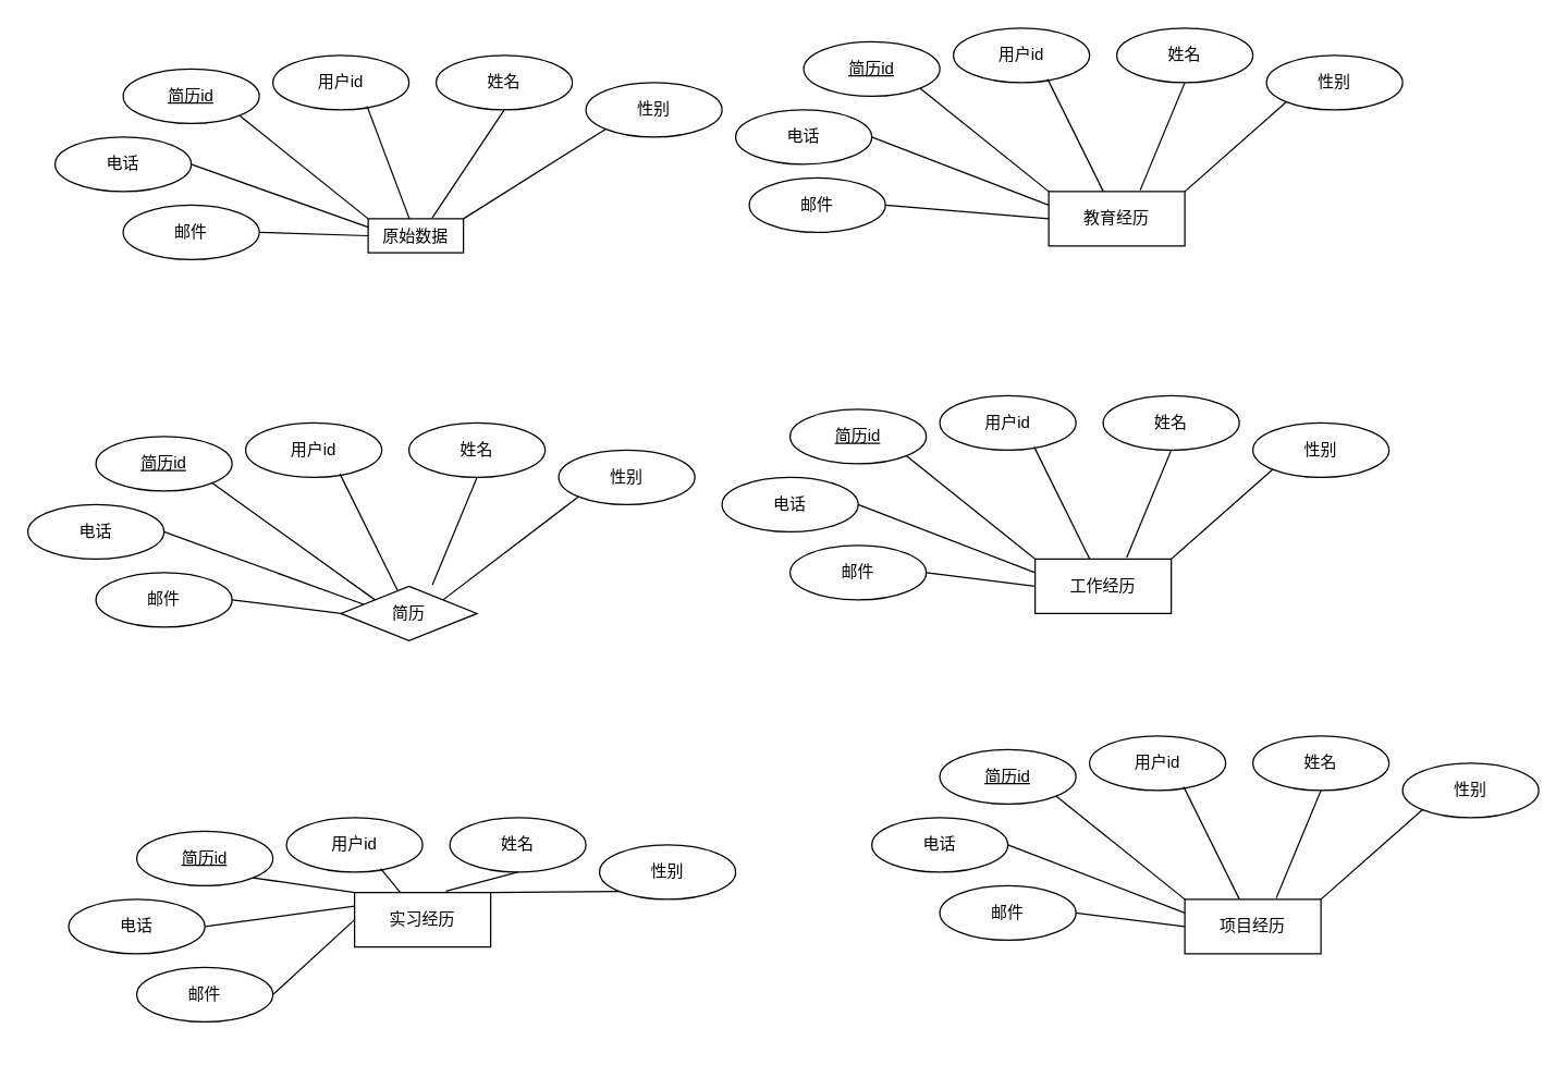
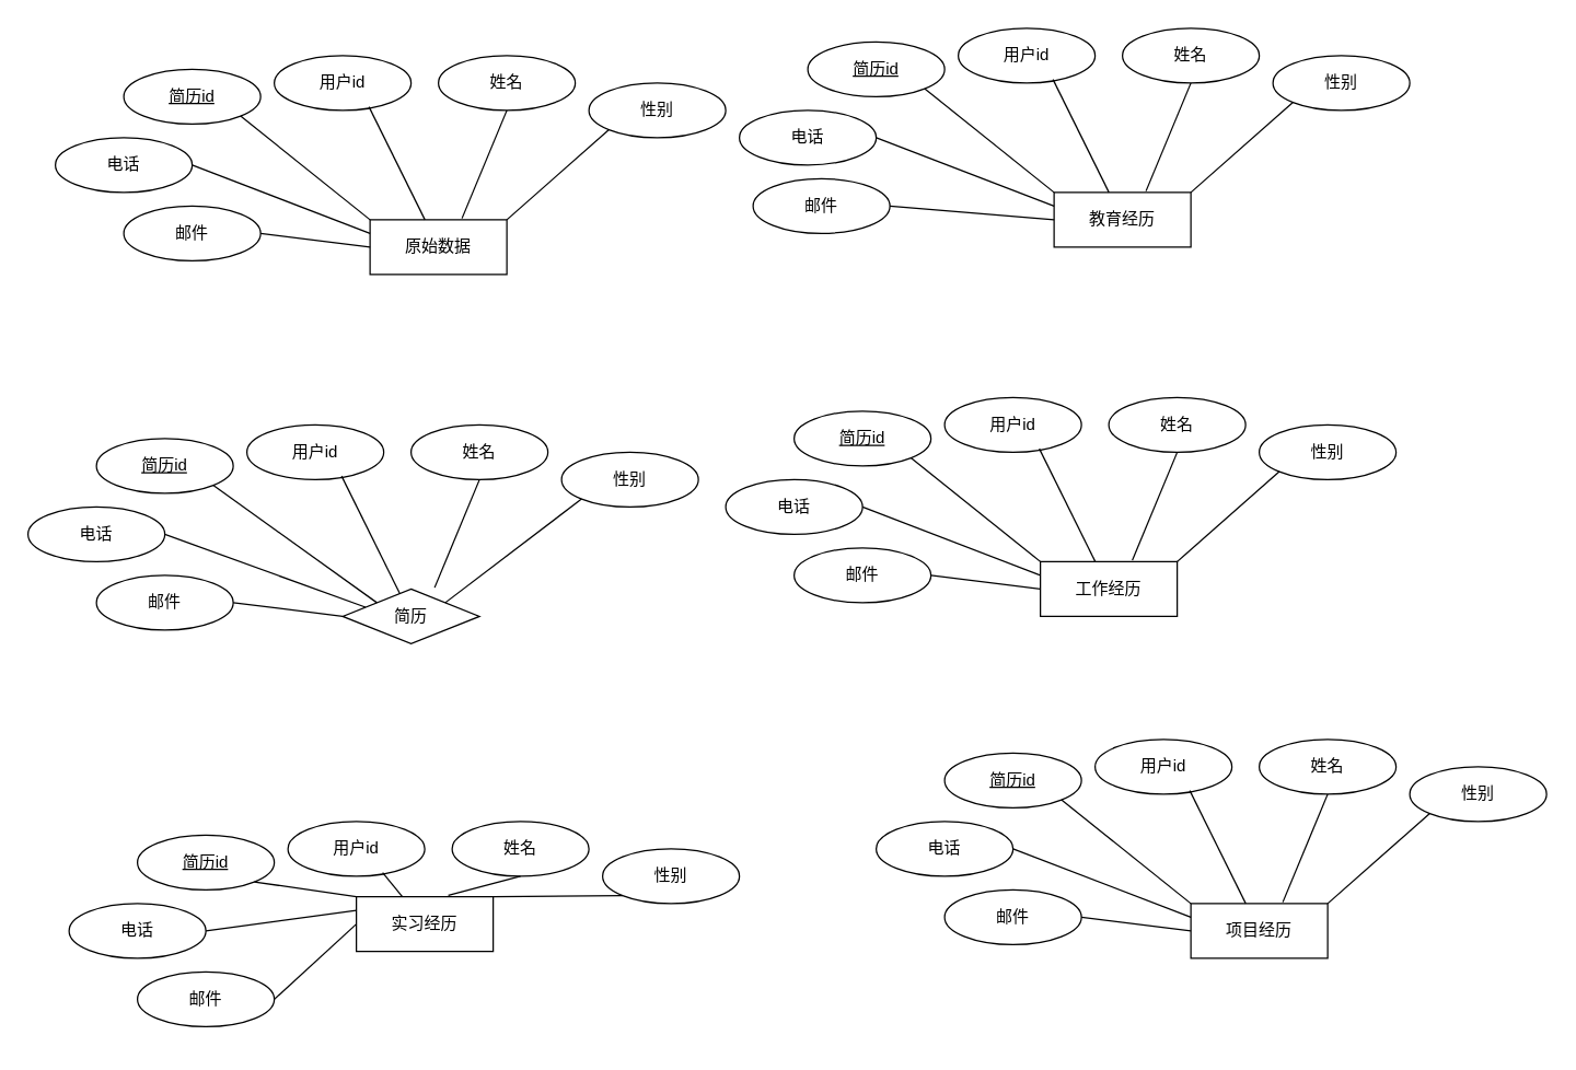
  <mxCell id="0" />
  <mxCell id="1" parent="0" />
  <mxCell id="2" value="" style="group" vertex="1" connectable="0" parent="1"><mxGeometry x="40" y="40" width="490" height="160" as="geometry" /></mxCell>
- <mxCell id="3" value="原始数据" style="whiteSpace=wrap;html=1;align=center;" vertex="1" parent="2"><mxGeometry x="230" y="120" width="70" height="25" as="geometry" /></mxCell>
+ <mxCell id="3" value="原始数据" style="whiteSpace=wrap;html=1;align=center;" vertex="1" parent="2"><mxGeometry x="230" y="120" width="100" height="40" as="geometry" /></mxCell>
  <mxCell id="4" value="用户id" style="ellipse;whiteSpace=wrap;html=1;align=center;" vertex="1" parent="2"><mxGeometry x="160" width="100" height="40" as="geometry" /></mxCell>
  <mxCell id="5" value="简历id" style="ellipse;whiteSpace=wrap;html=1;align=center;fontStyle=4;" vertex="1" parent="2"><mxGeometry x="50" y="10" width="100" height="40" as="geometry" /></mxCell>
  <mxCell id="6" value="姓名" style="ellipse;whiteSpace=wrap;html=1;align=center;" vertex="1" parent="2"><mxGeometry x="280" width="100" height="40" as="geometry" /></mxCell>
  <mxCell id="7" value="性别" style="ellipse;whiteSpace=wrap;html=1;align=center;" vertex="1" parent="2"><mxGeometry x="390" y="20" width="100" height="40" as="geometry" /></mxCell>
  <mxCell id="8" value="电话" style="ellipse;whiteSpace=wrap;html=1;align=center;" vertex="1" parent="2"><mxGeometry y="60" width="100" height="40" as="geometry" /></mxCell>
  <mxCell id="9" value="邮件" style="ellipse;whiteSpace=wrap;html=1;align=center;" vertex="1" parent="2"><mxGeometry x="50" y="110" width="100" height="40" as="geometry" /></mxCell>
  <mxCell id="10" value="" style="endArrow=none;html=1;rounded=0;exitX=1;exitY=0.5;exitDx=0;exitDy=0;entryX=0;entryY=0.5;entryDx=0;entryDy=0;" edge="1" parent="2" source="9" target="3"><mxGeometry relative="1" as="geometry"><mxPoint x="400" y="190" as="sourcePoint" /><mxPoint x="220" y="150" as="targetPoint" /></mxGeometry></mxCell>
  <mxCell id="11" value="" style="endArrow=none;html=1;rounded=0;exitX=1;exitY=0.5;exitDx=0;exitDy=0;entryX=0;entryY=0.25;entryDx=0;entryDy=0;" edge="1" parent="2" source="8" target="3"><mxGeometry relative="1" as="geometry"><mxPoint x="180" y="170" as="sourcePoint" /><mxPoint x="240" y="150" as="targetPoint" /></mxGeometry></mxCell>
  <mxCell id="12" value="" style="endArrow=none;html=1;rounded=0;exitX=1;exitY=1;exitDx=0;exitDy=0;entryX=0;entryY=0;entryDx=0;entryDy=0;" edge="1" parent="2" source="5" target="3"><mxGeometry relative="1" as="geometry"><mxPoint x="190" y="180" as="sourcePoint" /><mxPoint x="250" y="160" as="targetPoint" /></mxGeometry></mxCell>
  <mxCell id="13" value="" style="endArrow=none;html=1;rounded=0;exitX=0.692;exitY=0.935;exitDx=0;exitDy=0;exitPerimeter=0;" edge="1" parent="2" source="4" target="3"><mxGeometry relative="1" as="geometry"><mxPoint x="200" y="190" as="sourcePoint" /><mxPoint x="260" y="170" as="targetPoint" /></mxGeometry></mxCell>
  <mxCell id="14" value="" style="endArrow=none;html=1;rounded=0;exitX=0.5;exitY=1;exitDx=0;exitDy=0;entryX=0.672;entryY=-0.025;entryDx=0;entryDy=0;entryPerimeter=0;" edge="1" parent="2" source="6" target="3"><mxGeometry relative="1" as="geometry"><mxPoint x="210" y="200" as="sourcePoint" /><mxPoint x="270" y="180" as="targetPoint" /></mxGeometry></mxCell>
  <mxCell id="15" value="" style="endArrow=none;html=1;rounded=0;exitX=1;exitY=0;exitDx=0;exitDy=0;entryX=0;entryY=1;entryDx=0;entryDy=0;" edge="1" parent="2" source="3" target="7"><mxGeometry relative="1" as="geometry"><mxPoint x="220" y="210" as="sourcePoint" /><mxPoint x="280" y="190" as="targetPoint" /></mxGeometry></mxCell>
  <mxCell id="16" value="" style="group" vertex="1" connectable="0" parent="1"><mxGeometry y="310" width="490" height="160" as="geometry" x="20" /></mxCell>
  <mxCell id="17" value="简历" style="rhombus;whiteSpace=wrap;html=1;align=center;" vertex="1" parent="16"><mxGeometry x="230" y="120" width="100" height="40" as="geometry" /></mxCell>
  <mxCell id="18" value="用户id" style="ellipse;whiteSpace=wrap;html=1;align=center;" vertex="1" parent="16"><mxGeometry x="160" width="100" height="40" as="geometry" /></mxCell>
  <mxCell id="19" value="简历id" style="ellipse;whiteSpace=wrap;html=1;align=center;fontStyle=4;" vertex="1" parent="16"><mxGeometry x="50" y="10" width="100" height="40" as="geometry" /></mxCell>
  <mxCell id="20" value="姓名" style="ellipse;whiteSpace=wrap;html=1;align=center;" vertex="1" parent="16"><mxGeometry x="280" width="100" height="40" as="geometry" /></mxCell>
  <mxCell id="21" value="性别" style="ellipse;whiteSpace=wrap;html=1;align=center;" vertex="1" parent="16"><mxGeometry x="390" y="20" width="100" height="40" as="geometry" /></mxCell>
  <mxCell id="22" value="电话" style="ellipse;whiteSpace=wrap;html=1;align=center;" vertex="1" parent="16"><mxGeometry y="60" width="100" height="40" as="geometry" /></mxCell>
  <mxCell id="23" value="邮件" style="ellipse;whiteSpace=wrap;html=1;align=center;" vertex="1" parent="16"><mxGeometry x="50" y="110" width="100" height="40" as="geometry" /></mxCell>
  <mxCell id="24" value="" style="endArrow=none;html=1;rounded=0;exitX=1;exitY=0.5;exitDx=0;exitDy=0;entryX=0;entryY=0.5;entryDx=0;entryDy=0;" edge="1" parent="16" source="23" target="17"><mxGeometry relative="1" as="geometry"><mxPoint x="400" y="190" as="sourcePoint" /><mxPoint x="220" y="150" as="targetPoint" /></mxGeometry></mxCell>
  <mxCell id="25" value="" style="endArrow=none;html=1;rounded=0;exitX=1;exitY=0.5;exitDx=0;exitDy=0;entryX=0;entryY=0.25;entryDx=0;entryDy=0;" edge="1" parent="16" source="22" target="17"><mxGeometry relative="1" as="geometry"><mxPoint x="180" y="170" as="sourcePoint" /><mxPoint x="240" y="150" as="targetPoint" /></mxGeometry></mxCell>
  <mxCell id="26" value="" style="endArrow=none;html=1;rounded=0;exitX=1;exitY=1;exitDx=0;exitDy=0;entryX=0;entryY=0;entryDx=0;entryDy=0;" edge="1" parent="16" source="19" target="17"><mxGeometry relative="1" as="geometry"><mxPoint x="190" y="180" as="sourcePoint" /><mxPoint x="250" y="160" as="targetPoint" /></mxGeometry></mxCell>
  <mxCell id="27" value="" style="endArrow=none;html=1;rounded=0;exitX=0.692;exitY=0.935;exitDx=0;exitDy=0;exitPerimeter=0;" edge="1" parent="16" source="18" target="17"><mxGeometry relative="1" as="geometry"><mxPoint x="200" y="190" as="sourcePoint" /><mxPoint x="260" y="170" as="targetPoint" /></mxGeometry></mxCell>
  <mxCell id="28" value="" style="endArrow=none;html=1;rounded=0;exitX=0.5;exitY=1;exitDx=0;exitDy=0;entryX=0.672;entryY=-0.025;entryDx=0;entryDy=0;entryPerimeter=0;" edge="1" parent="16" source="20" target="17"><mxGeometry relative="1" as="geometry"><mxPoint x="210" y="200" as="sourcePoint" /><mxPoint x="270" y="180" as="targetPoint" /></mxGeometry></mxCell>
  <mxCell id="29" value="" style="endArrow=none;html=1;rounded=0;exitX=1;exitY=0;exitDx=0;exitDy=0;entryX=0;entryY=1;entryDx=0;entryDy=0;" edge="1" parent="16" source="17" target="21"><mxGeometry relative="1" as="geometry"><mxPoint x="220" y="210" as="sourcePoint" /><mxPoint x="280" y="190" as="targetPoint" /></mxGeometry></mxCell>
  <mxCell id="30" value="" style="group" vertex="1" connectable="0" parent="1"><mxGeometry x="540" y="20" width="490" height="160" as="geometry" /></mxCell>
  <mxCell id="31" value="教育经历" style="whiteSpace=wrap;html=1;align=center;" vertex="1" parent="30"><mxGeometry x="230" y="120" width="100" height="40" as="geometry" /></mxCell>
  <mxCell id="32" value="用户id" style="ellipse;whiteSpace=wrap;html=1;align=center;" vertex="1" parent="30"><mxGeometry x="160" width="100" height="40" as="geometry" /></mxCell>
  <mxCell id="33" value="简历id" style="ellipse;whiteSpace=wrap;html=1;align=center;fontStyle=4;" vertex="1" parent="30"><mxGeometry x="50" y="10" width="100" height="40" as="geometry" /></mxCell>
  <mxCell id="34" value="姓名" style="ellipse;whiteSpace=wrap;html=1;align=center;" vertex="1" parent="30"><mxGeometry x="280" width="100" height="40" as="geometry" /></mxCell>
  <mxCell id="35" value="性别" style="ellipse;whiteSpace=wrap;html=1;align=center;" vertex="1" parent="30"><mxGeometry x="390" y="20" width="100" height="40" as="geometry" /></mxCell>
  <mxCell id="36" value="电话" style="ellipse;whiteSpace=wrap;html=1;align=center;" vertex="1" parent="30"><mxGeometry y="60" width="100" height="40" as="geometry" /></mxCell>
  <mxCell id="37" value="邮件" style="ellipse;whiteSpace=wrap;html=1;align=center;" vertex="1" parent="30"><mxGeometry x="10" y="110" width="100" height="40" as="geometry" /></mxCell>
  <mxCell id="38" value="" style="endArrow=none;html=1;rounded=0;exitX=1;exitY=0.5;exitDx=0;exitDy=0;entryX=0;entryY=0.5;entryDx=0;entryDy=0;" edge="1" parent="30" source="37" target="31"><mxGeometry relative="1" as="geometry"><mxPoint x="400" y="190" as="sourcePoint" /><mxPoint x="220" y="150" as="targetPoint" /></mxGeometry></mxCell>
  <mxCell id="39" value="" style="endArrow=none;html=1;rounded=0;exitX=1;exitY=0.5;exitDx=0;exitDy=0;entryX=0;entryY=0.25;entryDx=0;entryDy=0;" edge="1" parent="30" source="36" target="31"><mxGeometry relative="1" as="geometry"><mxPoint x="180" y="170" as="sourcePoint" /><mxPoint x="240" y="150" as="targetPoint" /></mxGeometry></mxCell>
  <mxCell id="40" value="" style="endArrow=none;html=1;rounded=0;exitX=1;exitY=1;exitDx=0;exitDy=0;entryX=0;entryY=0;entryDx=0;entryDy=0;" edge="1" parent="30" source="33" target="31"><mxGeometry relative="1" as="geometry"><mxPoint x="190" y="180" as="sourcePoint" /><mxPoint x="250" y="160" as="targetPoint" /></mxGeometry></mxCell>
  <mxCell id="41" value="" style="endArrow=none;html=1;rounded=0;exitX=0.692;exitY=0.935;exitDx=0;exitDy=0;exitPerimeter=0;" edge="1" parent="30" source="32" target="31"><mxGeometry relative="1" as="geometry"><mxPoint x="200" y="190" as="sourcePoint" /><mxPoint x="260" y="170" as="targetPoint" /></mxGeometry></mxCell>
  <mxCell id="42" value="" style="endArrow=none;html=1;rounded=0;exitX=0.5;exitY=1;exitDx=0;exitDy=0;entryX=0.672;entryY=-0.025;entryDx=0;entryDy=0;entryPerimeter=0;" edge="1" parent="30" source="34" target="31"><mxGeometry relative="1" as="geometry"><mxPoint x="210" y="200" as="sourcePoint" /><mxPoint x="270" y="180" as="targetPoint" /></mxGeometry></mxCell>
  <mxCell id="43" value="" style="endArrow=none;html=1;rounded=0;exitX=1;exitY=0;exitDx=0;exitDy=0;entryX=0;entryY=1;entryDx=0;entryDy=0;" edge="1" parent="30" source="31" target="35"><mxGeometry relative="1" as="geometry"><mxPoint x="220" y="210" as="sourcePoint" /><mxPoint x="280" y="190" as="targetPoint" /></mxGeometry></mxCell>
  <mxCell id="44" value="" style="group" vertex="1" connectable="0" parent="1"><mxGeometry x="530" y="290" width="490" height="160" as="geometry" /></mxCell>
  <mxCell id="45" value="工作经历" style="whiteSpace=wrap;html=1;align=center;" vertex="1" parent="44"><mxGeometry x="230" y="120" width="100" height="40" as="geometry" /></mxCell>
  <mxCell id="46" value="用户id" style="ellipse;whiteSpace=wrap;html=1;align=center;" vertex="1" parent="44"><mxGeometry x="160" width="100" height="40" as="geometry" /></mxCell>
  <mxCell id="47" value="简历id" style="ellipse;whiteSpace=wrap;html=1;align=center;fontStyle=4;" vertex="1" parent="44"><mxGeometry x="50" y="10" width="100" height="40" as="geometry" /></mxCell>
  <mxCell id="48" value="姓名" style="ellipse;whiteSpace=wrap;html=1;align=center;" vertex="1" parent="44"><mxGeometry x="280" width="100" height="40" as="geometry" /></mxCell>
  <mxCell id="49" value="性别" style="ellipse;whiteSpace=wrap;html=1;align=center;" vertex="1" parent="44"><mxGeometry x="390" y="20" width="100" height="40" as="geometry" /></mxCell>
  <mxCell id="50" value="电话" style="ellipse;whiteSpace=wrap;html=1;align=center;" vertex="1" parent="44"><mxGeometry y="60" width="100" height="40" as="geometry" /></mxCell>
  <mxCell id="51" value="邮件" style="ellipse;whiteSpace=wrap;html=1;align=center;" vertex="1" parent="44"><mxGeometry x="50" y="110" width="100" height="40" as="geometry" /></mxCell>
  <mxCell id="52" value="" style="endArrow=none;html=1;rounded=0;exitX=1;exitY=0.5;exitDx=0;exitDy=0;entryX=0;entryY=0.5;entryDx=0;entryDy=0;" edge="1" parent="44" source="51" target="45"><mxGeometry relative="1" as="geometry"><mxPoint x="400" y="190" as="sourcePoint" /><mxPoint x="220" y="150" as="targetPoint" /></mxGeometry></mxCell>
  <mxCell id="53" value="" style="endArrow=none;html=1;rounded=0;exitX=1;exitY=0.5;exitDx=0;exitDy=0;entryX=0;entryY=0.25;entryDx=0;entryDy=0;" edge="1" parent="44" source="50" target="45"><mxGeometry relative="1" as="geometry"><mxPoint x="180" y="170" as="sourcePoint" /><mxPoint x="240" y="150" as="targetPoint" /></mxGeometry></mxCell>
  <mxCell id="54" value="" style="endArrow=none;html=1;rounded=0;exitX=1;exitY=1;exitDx=0;exitDy=0;entryX=0;entryY=0;entryDx=0;entryDy=0;" edge="1" parent="44" source="47" target="45"><mxGeometry relative="1" as="geometry"><mxPoint x="190" y="180" as="sourcePoint" /><mxPoint x="250" y="160" as="targetPoint" /></mxGeometry></mxCell>
  <mxCell id="55" value="" style="endArrow=none;html=1;rounded=0;exitX=0.692;exitY=0.935;exitDx=0;exitDy=0;exitPerimeter=0;" edge="1" parent="44" source="46" target="45"><mxGeometry relative="1" as="geometry"><mxPoint x="200" y="190" as="sourcePoint" /><mxPoint x="260" y="170" as="targetPoint" /></mxGeometry></mxCell>
  <mxCell id="56" value="" style="endArrow=none;html=1;rounded=0;exitX=0.5;exitY=1;exitDx=0;exitDy=0;entryX=0.672;entryY=-0.025;entryDx=0;entryDy=0;entryPerimeter=0;" edge="1" parent="44" source="48" target="45"><mxGeometry relative="1" as="geometry"><mxPoint x="210" y="200" as="sourcePoint" /><mxPoint x="270" y="180" as="targetPoint" /></mxGeometry></mxCell>
  <mxCell id="57" value="" style="endArrow=none;html=1;rounded=0;exitX=1;exitY=0;exitDx=0;exitDy=0;entryX=0;entryY=1;entryDx=0;entryDy=0;" edge="1" parent="44" source="45" target="49"><mxGeometry relative="1" as="geometry"><mxPoint x="220" y="210" as="sourcePoint" /><mxPoint x="280" y="190" as="targetPoint" /></mxGeometry></mxCell>
  <mxCell id="58" value="" style="group" vertex="1" connectable="0" parent="1"><mxGeometry x="50" y="600" width="490" height="160" as="geometry" /></mxCell>
  <mxCell id="59" value="实习经历" style="whiteSpace=wrap;html=1;align=center;" vertex="1" parent="58"><mxGeometry x="210" y="55" width="100" height="40" as="geometry" /></mxCell>
  <mxCell id="60" value="用户id" style="ellipse;whiteSpace=wrap;html=1;align=center;" vertex="1" parent="58"><mxGeometry x="160" width="100" height="40" as="geometry" /></mxCell>
  <mxCell id="61" value="简历id" style="ellipse;whiteSpace=wrap;html=1;align=center;fontStyle=4;" vertex="1" parent="58"><mxGeometry x="50" y="10" width="100" height="40" as="geometry" /></mxCell>
  <mxCell id="62" value="姓名" style="ellipse;whiteSpace=wrap;html=1;align=center;" vertex="1" parent="58"><mxGeometry x="280" width="100" height="40" as="geometry" /></mxCell>
  <mxCell id="63" value="性别" style="ellipse;whiteSpace=wrap;html=1;align=center;" vertex="1" parent="58"><mxGeometry x="390" y="20" width="100" height="40" as="geometry" /></mxCell>
  <mxCell id="64" value="电话" style="ellipse;whiteSpace=wrap;html=1;align=center;" vertex="1" parent="58"><mxGeometry y="60" width="100" height="40" as="geometry" /></mxCell>
  <mxCell id="65" value="邮件" style="ellipse;whiteSpace=wrap;html=1;align=center;" vertex="1" parent="58"><mxGeometry x="50" y="110" width="100" height="40" as="geometry" /></mxCell>
  <mxCell id="66" value="" style="endArrow=none;html=1;rounded=0;exitX=1;exitY=0.5;exitDx=0;exitDy=0;entryX=0;entryY=0.5;entryDx=0;entryDy=0;" edge="1" parent="58" source="65" target="59"><mxGeometry relative="1" as="geometry"><mxPoint x="400" y="190" as="sourcePoint" /><mxPoint x="220" y="150" as="targetPoint" /></mxGeometry></mxCell>
  <mxCell id="67" value="" style="endArrow=none;html=1;rounded=0;exitX=1;exitY=0.5;exitDx=0;exitDy=0;entryX=0;entryY=0.25;entryDx=0;entryDy=0;" edge="1" parent="58" source="64" target="59"><mxGeometry relative="1" as="geometry"><mxPoint x="180" y="170" as="sourcePoint" /><mxPoint x="240" y="150" as="targetPoint" /></mxGeometry></mxCell>
  <mxCell id="68" value="" style="endArrow=none;html=1;rounded=0;exitX=1;exitY=1;exitDx=0;exitDy=0;entryX=0;entryY=0;entryDx=0;entryDy=0;" edge="1" parent="58" source="61" target="59"><mxGeometry relative="1" as="geometry"><mxPoint x="190" y="180" as="sourcePoint" /><mxPoint x="250" y="160" as="targetPoint" /></mxGeometry></mxCell>
  <mxCell id="69" value="" style="endArrow=none;html=1;rounded=0;exitX=0.692;exitY=0.935;exitDx=0;exitDy=0;exitPerimeter=0;" edge="1" parent="58" source="60" target="59"><mxGeometry relative="1" as="geometry"><mxPoint x="200" y="190" as="sourcePoint" /><mxPoint x="260" y="170" as="targetPoint" /></mxGeometry></mxCell>
  <mxCell id="70" value="" style="endArrow=none;html=1;rounded=0;exitX=0.5;exitY=1;exitDx=0;exitDy=0;entryX=0.672;entryY=-0.025;entryDx=0;entryDy=0;entryPerimeter=0;" edge="1" parent="58" source="62" target="59"><mxGeometry relative="1" as="geometry"><mxPoint x="210" y="200" as="sourcePoint" /><mxPoint x="270" y="180" as="targetPoint" /></mxGeometry></mxCell>
  <mxCell id="71" value="" style="endArrow=none;html=1;rounded=0;exitX=1;exitY=0;exitDx=0;exitDy=0;entryX=0;entryY=1;entryDx=0;entryDy=0;" edge="1" parent="58" source="59" target="63"><mxGeometry relative="1" as="geometry"><mxPoint x="220" y="210" as="sourcePoint" /><mxPoint x="280" y="190" as="targetPoint" /></mxGeometry></mxCell>
  <mxCell id="72" value="" style="group" vertex="1" connectable="0" parent="1"><mxGeometry x="640" y="540" width="490" height="160" as="geometry" /></mxCell>
  <mxCell id="73" value="项目经历" style="whiteSpace=wrap;html=1;align=center;" vertex="1" parent="72"><mxGeometry x="230" y="120" width="100" height="40" as="geometry" /></mxCell>
  <mxCell id="74" value="用户id" style="ellipse;whiteSpace=wrap;html=1;align=center;" vertex="1" parent="72"><mxGeometry x="160" width="100" height="40" as="geometry" /></mxCell>
  <mxCell id="75" value="简历id" style="ellipse;whiteSpace=wrap;html=1;align=center;fontStyle=4;" vertex="1" parent="72"><mxGeometry x="50" y="10" width="100" height="40" as="geometry" /></mxCell>
  <mxCell id="76" value="姓名" style="ellipse;whiteSpace=wrap;html=1;align=center;" vertex="1" parent="72"><mxGeometry x="280" width="100" height="40" as="geometry" /></mxCell>
  <mxCell id="77" value="性别" style="ellipse;whiteSpace=wrap;html=1;align=center;" vertex="1" parent="72"><mxGeometry x="390" y="20" width="100" height="40" as="geometry" /></mxCell>
  <mxCell id="78" value="电话" style="ellipse;whiteSpace=wrap;html=1;align=center;" vertex="1" parent="72"><mxGeometry y="60" width="100" height="40" as="geometry" /></mxCell>
  <mxCell id="79" value="邮件" style="ellipse;whiteSpace=wrap;html=1;align=center;" vertex="1" parent="72"><mxGeometry x="50" y="110" width="100" height="40" as="geometry" /></mxCell>
  <mxCell id="80" value="" style="endArrow=none;html=1;rounded=0;exitX=1;exitY=0.5;exitDx=0;exitDy=0;entryX=0;entryY=0.5;entryDx=0;entryDy=0;" edge="1" parent="72" source="79" target="73"><mxGeometry relative="1" as="geometry"><mxPoint x="400" y="190" as="sourcePoint" /><mxPoint x="220" y="150" as="targetPoint" /></mxGeometry></mxCell>
  <mxCell id="81" value="" style="endArrow=none;html=1;rounded=0;exitX=1;exitY=0.5;exitDx=0;exitDy=0;entryX=0;entryY=0.25;entryDx=0;entryDy=0;" edge="1" parent="72" source="78" target="73"><mxGeometry relative="1" as="geometry"><mxPoint x="180" y="170" as="sourcePoint" /><mxPoint x="240" y="150" as="targetPoint" /></mxGeometry></mxCell>
  <mxCell id="82" value="" style="endArrow=none;html=1;rounded=0;exitX=1;exitY=1;exitDx=0;exitDy=0;entryX=0;entryY=0;entryDx=0;entryDy=0;" edge="1" parent="72" source="75" target="73"><mxGeometry relative="1" as="geometry"><mxPoint x="190" y="180" as="sourcePoint" /><mxPoint x="250" y="160" as="targetPoint" /></mxGeometry></mxCell>
  <mxCell id="83" value="" style="endArrow=none;html=1;rounded=0;exitX=0.692;exitY=0.935;exitDx=0;exitDy=0;exitPerimeter=0;" edge="1" parent="72" source="74" target="73"><mxGeometry relative="1" as="geometry"><mxPoint x="200" y="190" as="sourcePoint" /><mxPoint x="260" y="170" as="targetPoint" /></mxGeometry></mxCell>
  <mxCell id="84" value="" style="endArrow=none;html=1;rounded=0;exitX=0.5;exitY=1;exitDx=0;exitDy=0;entryX=0.672;entryY=-0.025;entryDx=0;entryDy=0;entryPerimeter=0;" edge="1" parent="72" source="76" target="73"><mxGeometry relative="1" as="geometry"><mxPoint x="210" y="200" as="sourcePoint" /><mxPoint x="270" y="180" as="targetPoint" /></mxGeometry></mxCell>
  <mxCell id="85" value="" style="endArrow=none;html=1;rounded=0;exitX=1;exitY=0;exitDx=0;exitDy=0;entryX=0;entryY=1;entryDx=0;entryDy=0;" edge="1" parent="72" source="73" target="77"><mxGeometry relative="1" as="geometry"><mxPoint x="220" y="210" as="sourcePoint" /><mxPoint x="280" y="190" as="targetPoint" /></mxGeometry></mxCell>
